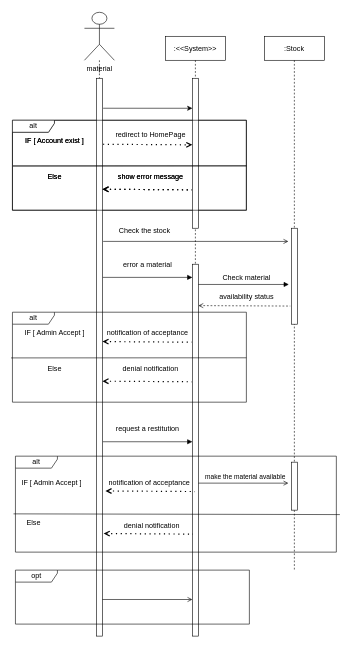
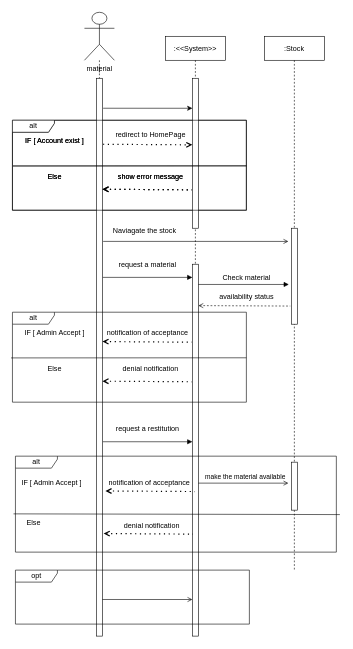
  <mxCell id="0" />
  <mxCell id="1" parent="0" />
  <mxCell id="2" value="alt" style="shape=umlFrame;whiteSpace=wrap;html=1;width=70;height=20;" parent="1" vertex="1"><mxGeometry x="20" y="200" width="390" height="150" as="geometry" /></mxCell>
  <mxCell id="3" value=":&lt;&lt;System&gt;&gt;" style="shape=umlLifeline;perimeter=lifelinePerimeter;container=1;collapsible=0;recursiveResize=0;rounded=0;shadow=0;strokeWidth=1;" parent="1" vertex="1"><mxGeometry x="275" y="60" width="100" height="870" as="geometry" /></mxCell>
  <mxCell id="4" value="" style="points=[];perimeter=orthogonalPerimeter;rounded=0;shadow=0;strokeWidth=1;" parent="3" vertex="1"><mxGeometry x="45" y="70" width="10" height="250" as="geometry" /></mxCell>
  <mxCell id="5" value="request a restitution" style="text;html=1;align=center;verticalAlign=middle;resizable=0;points=[];autosize=1;strokeColor=none;fillColor=none;" vertex="1" parent="3"><mxGeometry x="-95" y="640" width="130" height="30" as="geometry" /></mxCell>
  <mxCell id="6" value="" style="endArrow=block;html=1;rounded=0;exitX=0.216;exitY=-0.12;exitDx=0;exitDy=0;exitPerimeter=0;endFill=1;" edge="1" parent="3"><mxGeometry width="50" height="50" relative="1" as="geometry"><mxPoint x="-104.4" y="675.96" as="sourcePoint" /><mxPoint x="45" y="676" as="targetPoint" /></mxGeometry></mxCell>
  <mxCell id="7" value=":Stock" style="shape=umlLifeline;perimeter=lifelinePerimeter;container=1;collapsible=0;recursiveResize=0;rounded=0;shadow=0;strokeWidth=1;" parent="1" vertex="1"><mxGeometry x="440" y="60" width="100" height="890" as="geometry" /></mxCell>
  <mxCell id="8" value="" style="points=[];perimeter=orthogonalPerimeter;rounded=0;shadow=0;strokeWidth=1;" parent="7" vertex="1"><mxGeometry x="45" y="320" width="10" height="160" as="geometry" /></mxCell>
  <mxCell id="9" value="" style="points=[];perimeter=orthogonalPerimeter;rounded=0;shadow=0;strokeWidth=1;" vertex="1" parent="7"><mxGeometry x="45" y="710" width="10" height="80" as="geometry" /></mxCell>
  <mxCell id="10" style="rounded=0;orthogonalLoop=1;jettySize=auto;html=1;dashed=1;endArrow=none;endFill=0;startArrow=none;" parent="1" edge="1"><mxGeometry relative="1" as="geometry"><mxPoint x="165" y="443" as="sourcePoint" /><mxPoint x="165" y="580" as="targetPoint" /></mxGeometry></mxCell>
  <mxCell id="11" value="material" style="shape=umlActor;verticalLabelPosition=bottom;verticalAlign=top;html=1;outlineConnect=0;" parent="1" vertex="1"><mxGeometry x="140" y="20" width="50" height="80" as="geometry" /></mxCell>
  <mxCell id="12" value="" style="rounded=0;whiteSpace=wrap;html=1;labelPosition=center;verticalLabelPosition=top;align=center;verticalAlign=bottom;flipH=0;flipV=0;direction=south;" parent="1" vertex="1"><mxGeometry x="160" y="130" width="10" height="930" as="geometry" /></mxCell>
  <mxCell id="13" value="" style="edgeStyle=orthogonalEdgeStyle;rounded=0;orthogonalLoop=1;jettySize=auto;html=1;dashed=1;endArrow=none;endFill=0;" parent="1" source="11" target="12" edge="1"><mxGeometry relative="1" as="geometry"><mxPoint x="165" y="100" as="sourcePoint" /><mxPoint x="165" y="340" as="targetPoint" /></mxGeometry></mxCell>
  <mxCell id="14" value="" style="endArrow=classic;html=1;rounded=0;exitX=0.216;exitY=-0.12;exitDx=0;exitDy=0;exitPerimeter=0;" edge="1" parent="1"><mxGeometry width="50" height="50" relative="1" as="geometry"><mxPoint x="171.2" y="179.96" as="sourcePoint" /><mxPoint x="320" y="180" as="targetPoint" /></mxGeometry></mxCell>
  <mxCell id="15" value="IF [ Account exist ]" style="text;html=1;align=center;verticalAlign=middle;resizable=0;points=[];autosize=1;strokeColor=none;fillColor=none;" vertex="1" parent="1"><mxGeometry x="30" y="220" width="120" height="30" as="geometry" /></mxCell>
  <mxCell id="16" value="" style="endArrow=none;html=1;rounded=0;exitX=0.002;exitY=0.508;exitDx=0;exitDy=0;exitPerimeter=0;" edge="1" parent="1" source="2"><mxGeometry width="50" height="50" relative="1" as="geometry"><mxPoint x="460" y="300" as="sourcePoint" /><mxPoint x="410" y="276" as="targetPoint" /></mxGeometry></mxCell>
  <mxCell id="17" value="redirect to HomePage" style="text;html=1;align=center;verticalAlign=middle;resizable=0;points=[];autosize=1;strokeColor=none;fillColor=none;" vertex="1" parent="1"><mxGeometry x="180" y="210" width="140" height="30" as="geometry" /></mxCell>
  <mxCell id="18" value="Else" style="text;html=1;align=center;verticalAlign=middle;resizable=0;points=[];autosize=1;strokeColor=none;fillColor=none;" vertex="1" parent="1"><mxGeometry x="65" y="280" width="50" height="30" as="geometry" /></mxCell>
  <mxCell id="19" value="" style="endArrow=none;dashed=1;html=1;dashPattern=1 3;strokeWidth=2;rounded=0;exitX=0.358;exitY=-0.04;exitDx=0;exitDy=0;exitPerimeter=0;entryX=-0.08;entryY=0.361;entryDx=0;entryDy=0;entryPerimeter=0;startArrow=open;startFill=0;" edge="1" parent="1"><mxGeometry width="50" height="50" relative="1" as="geometry"><mxPoint x="170" y="315" as="sourcePoint" /><mxPoint x="319" y="316" as="targetPoint" /></mxGeometry></mxCell>
  <mxCell id="20" value="show error message" style="text;html=1;align=center;verticalAlign=middle;resizable=0;points=[];autosize=1;strokeColor=none;fillColor=none;" vertex="1" parent="1"><mxGeometry x="185" y="280" width="130" height="30" as="geometry" /></mxCell>
  <mxCell id="21" value="" style="endArrow=open;html=1;rounded=0;exitX=0.216;exitY=-0.12;exitDx=0;exitDy=0;exitPerimeter=0;endFill=0;" edge="1" parent="1"><mxGeometry width="50" height="50" relative="1" as="geometry"><mxPoint x="171.2" y="401.96" as="sourcePoint" /><mxPoint x="480" y="402" as="targetPoint" /></mxGeometry></mxCell>
- <mxCell id="22" value="Check the stock" style="text;html=1;align=center;verticalAlign=middle;resizable=0;points=[];autosize=1;strokeColor=none;fillColor=none;" vertex="1" parent="1"><mxGeometry x="175" y="370" width="130" height="30" as="geometry" /></mxCell>
+ <mxCell id="22" value="Naviagate the stock" style="text;html=1;align=center;verticalAlign=middle;resizable=0;points=[];autosize=1;strokeColor=none;fillColor=none;" vertex="1" parent="1"><mxGeometry x="175" y="370" width="130" height="30" as="geometry" /></mxCell>
  <mxCell id="23" value="" style="endArrow=block;html=1;rounded=0;endFill=1;entryX=-0.42;entryY=0.586;entryDx=0;entryDy=0;entryPerimeter=0;" edge="1" parent="1" source="3" target="8"><mxGeometry width="50" height="50" relative="1" as="geometry"><mxPoint x="328" y="472.82" as="sourcePoint" /><mxPoint x="480" y="459" as="targetPoint" /></mxGeometry></mxCell>
- <mxCell id="24" value="error a material" style="text;html=1;align=center;verticalAlign=middle;resizable=0;points=[];autosize=1;strokeColor=none;fillColor=none;" vertex="1" parent="1"><mxGeometry x="185" y="426" width="120" height="30" as="geometry" /></mxCell>
+ <mxCell id="24" value="request a material" style="text;html=1;align=center;verticalAlign=middle;resizable=0;points=[];autosize=1;strokeColor=none;fillColor=none;" vertex="1" parent="1"><mxGeometry x="185" y="426" width="120" height="30" as="geometry" /></mxCell>
  <mxCell id="25" value="" style="endArrow=block;html=1;rounded=0;exitX=0.216;exitY=-0.12;exitDx=0;exitDy=0;exitPerimeter=0;endFill=1;" edge="1" parent="1" target="26"><mxGeometry width="50" height="50" relative="1" as="geometry"><mxPoint x="170.6" y="461.96" as="sourcePoint" /><mxPoint x="479.4" y="462" as="targetPoint" /></mxGeometry></mxCell>
  <mxCell id="26" value="" style="points=[];perimeter=orthogonalPerimeter;rounded=0;shadow=0;strokeWidth=1;" vertex="1" parent="1"><mxGeometry x="320" y="440" width="10" height="620" as="geometry" /></mxCell>
  <mxCell id="27" value="Check material" style="text;html=1;align=center;verticalAlign=middle;resizable=0;points=[];autosize=1;strokeColor=none;fillColor=none;" vertex="1" parent="1"><mxGeometry x="350" y="448" width="120" height="30" as="geometry" /></mxCell>
  <mxCell id="28" value="" style="endArrow=none;html=1;rounded=0;exitX=0.8;exitY=0.462;exitDx=0;exitDy=0;exitPerimeter=0;endFill=0;entryX=-0.18;entryY=0.811;entryDx=0;entryDy=0;entryPerimeter=0;startArrow=open;startFill=0;dashed=1;" edge="1" parent="1" target="8"><mxGeometry width="50" height="50" relative="1" as="geometry"><mxPoint x="330" y="509" as="sourcePoint" /><mxPoint x="480" y="510" as="targetPoint" /></mxGeometry></mxCell>
  <mxCell id="29" value="availability status" style="text;html=1;align=center;verticalAlign=middle;resizable=0;points=[];autosize=1;strokeColor=none;fillColor=none;" vertex="1" parent="1"><mxGeometry x="355" y="480" width="110" height="30" as="geometry" /></mxCell>
  <mxCell id="30" value="" style="endArrow=none;html=1;rounded=0;exitX=0.002;exitY=0.508;exitDx=0;exitDy=0;exitPerimeter=0;" edge="1" source="37" parent="1"><mxGeometry width="50" height="50" relative="1" as="geometry"><mxPoint x="460" y="300" as="sourcePoint" /><mxPoint x="410" y="276" as="targetPoint" /></mxGeometry></mxCell>
  <mxCell id="31" value="Else" style="text;html=1;align=center;verticalAlign=middle;resizable=0;points=[];autosize=1;strokeColor=none;fillColor=none;" vertex="1" parent="1"><mxGeometry x="65" y="280" width="50" height="30" as="geometry" /></mxCell>
  <mxCell id="32" value="IF [ Account exist ]" style="text;html=1;align=center;verticalAlign=middle;resizable=0;points=[];autosize=1;strokeColor=none;fillColor=none;" vertex="1" parent="1"><mxGeometry x="30" y="220" width="120" height="30" as="geometry" /></mxCell>
  <mxCell id="33" value="" style="endArrow=none;dashed=1;html=1;dashPattern=1 3;strokeWidth=2;rounded=0;exitX=0.358;exitY=-0.04;exitDx=0;exitDy=0;exitPerimeter=0;entryX=-0.08;entryY=0.361;entryDx=0;entryDy=0;entryPerimeter=0;startArrow=open;startFill=0;" edge="1" parent="1"><mxGeometry width="50" height="50" relative="1" as="geometry"><mxPoint x="170" y="315" as="sourcePoint" /><mxPoint x="319" y="316" as="targetPoint" /></mxGeometry></mxCell>
  <mxCell id="34" value="show error message" style="text;html=1;align=center;verticalAlign=middle;resizable=0;points=[];autosize=1;strokeColor=none;fillColor=none;" vertex="1" parent="1"><mxGeometry x="185" y="280" width="130" height="30" as="geometry" /></mxCell>
  <mxCell id="35" value="alt" style="shape=umlFrame;whiteSpace=wrap;html=1;width=70;height=20;" vertex="1" parent="1"><mxGeometry x="20" y="520" width="390" height="150" as="geometry" /></mxCell>
  <mxCell id="36" value="Else" style="text;html=1;align=center;verticalAlign=middle;resizable=0;points=[];autosize=1;strokeColor=none;fillColor=none;" vertex="1" parent="1"><mxGeometry x="65" y="600" width="50" height="30" as="geometry" /></mxCell>
  <mxCell id="37" value="alt" style="shape=umlFrame;whiteSpace=wrap;html=1;width=70;height=20;" vertex="1" parent="1"><mxGeometry x="20" y="200" width="390" height="150" as="geometry" /></mxCell>
  <mxCell id="38" value="IF [ Admin Accept ]" style="text;html=1;align=center;verticalAlign=middle;resizable=0;points=[];autosize=1;strokeColor=none;fillColor=none;" vertex="1" parent="1"><mxGeometry x="30" y="540" width="120" height="30" as="geometry" /></mxCell>
  <mxCell id="39" value="" style="endArrow=none;dashed=1;html=1;dashPattern=1 3;strokeWidth=2;rounded=0;exitX=0.358;exitY=-0.04;exitDx=0;exitDy=0;exitPerimeter=0;entryX=-0.08;entryY=0.361;entryDx=0;entryDy=0;entryPerimeter=0;startArrow=open;startFill=0;" edge="1" parent="1"><mxGeometry width="50" height="50" relative="1" as="geometry"><mxPoint x="170" y="635" as="sourcePoint" /><mxPoint x="319" y="636" as="targetPoint" /></mxGeometry></mxCell>
  <mxCell id="40" value="denial notification" style="text;html=1;align=center;verticalAlign=middle;resizable=0;points=[];autosize=1;strokeColor=none;fillColor=none;" vertex="1" parent="1"><mxGeometry x="190" y="600" width="120" height="30" as="geometry" /></mxCell>
  <mxCell id="41" value="" style="endArrow=open;dashed=1;html=1;dashPattern=1 3;strokeWidth=2;rounded=0;exitX=0.358;exitY=-0.04;exitDx=0;exitDy=0;exitPerimeter=0;entryX=-0.08;entryY=0.361;entryDx=0;entryDy=0;entryPerimeter=0;startArrow=none;startFill=0;endFill=0;" edge="1" parent="1"><mxGeometry width="50" height="50" relative="1" as="geometry"><mxPoint x="171" y="240" as="sourcePoint" /><mxPoint x="320" y="241" as="targetPoint" /></mxGeometry></mxCell>
  <mxCell id="42" value="" style="endArrow=none;html=1;rounded=0;exitX=-0.006;exitY=0.508;exitDx=0;exitDy=0;exitPerimeter=0;" edge="1" parent="1" source="35"><mxGeometry width="50" height="50" relative="1" as="geometry"><mxPoint x="470" y="400" as="sourcePoint" /><mxPoint x="410" y="596" as="targetPoint" /></mxGeometry></mxCell>
  <mxCell id="43" value="" style="endArrow=none;dashed=1;html=1;dashPattern=1 3;strokeWidth=2;rounded=0;exitX=0.358;exitY=-0.04;exitDx=0;exitDy=0;exitPerimeter=0;entryX=-0.08;entryY=0.361;entryDx=0;entryDy=0;entryPerimeter=0;startArrow=open;startFill=0;" edge="1" parent="1"><mxGeometry width="50" height="50" relative="1" as="geometry"><mxPoint x="170" y="569" as="sourcePoint" /><mxPoint x="319" y="570" as="targetPoint" /></mxGeometry></mxCell>
  <mxCell id="44" value="notification of acceptance" style="text;html=1;align=center;verticalAlign=middle;resizable=0;points=[];autosize=1;strokeColor=none;fillColor=none;" vertex="1" parent="1"><mxGeometry x="165" y="540" width="160" height="30" as="geometry" /></mxCell>
  <mxCell id="45" value="alt" style="shape=umlFrame;whiteSpace=wrap;html=1;width=70;height=20;" vertex="1" parent="1"><mxGeometry x="25" y="760" width="535" height="160" as="geometry" /></mxCell>
  <mxCell id="46" value="Else" style="text;html=1;align=center;verticalAlign=middle;resizable=0;points=[];autosize=1;strokeColor=none;fillColor=none;" vertex="1" parent="1"><mxGeometry x="30" y="857" width="50" height="30" as="geometry" /></mxCell>
  <mxCell id="47" value="IF [ Admin Accept ]" style="text;html=1;align=center;verticalAlign=middle;resizable=0;points=[];autosize=1;strokeColor=none;fillColor=none;" vertex="1" parent="1"><mxGeometry x="25" y="790" width="120" height="30" as="geometry" /></mxCell>
  <mxCell id="48" value="" style="endArrow=none;dashed=1;html=1;dashPattern=1 3;strokeWidth=2;rounded=0;exitX=0.358;exitY=-0.04;exitDx=0;exitDy=0;exitPerimeter=0;entryX=-0.08;entryY=0.361;entryDx=0;entryDy=0;entryPerimeter=0;startArrow=open;startFill=0;" edge="1" parent="1"><mxGeometry width="50" height="50" relative="1" as="geometry"><mxPoint x="172" y="889" as="sourcePoint" /><mxPoint x="321" y="890" as="targetPoint" /></mxGeometry></mxCell>
  <mxCell id="49" value="denial notification" style="text;html=1;align=center;verticalAlign=middle;resizable=0;points=[];autosize=1;strokeColor=none;fillColor=none;" vertex="1" parent="1"><mxGeometry x="192" y="861" width="120" height="30" as="geometry" /></mxCell>
  <mxCell id="50" value="" style="endArrow=none;html=1;rounded=0;exitX=-0.006;exitY=0.508;exitDx=0;exitDy=0;exitPerimeter=0;entryX=1.011;entryY=0.516;entryDx=0;entryDy=0;entryPerimeter=0;" edge="1" parent="1"><mxGeometry width="50" height="50" relative="1" as="geometry"><mxPoint x="21.79" y="856.2" as="sourcePoint" /><mxPoint x="565.885" y="857.4" as="targetPoint" /></mxGeometry></mxCell>
  <mxCell id="51" value="" style="endArrow=none;dashed=1;html=1;dashPattern=1 3;strokeWidth=2;rounded=0;exitX=0.358;exitY=-0.04;exitDx=0;exitDy=0;exitPerimeter=0;entryX=-0.08;entryY=0.361;entryDx=0;entryDy=0;entryPerimeter=0;startArrow=open;startFill=0;" edge="1" parent="1"><mxGeometry width="50" height="50" relative="1" as="geometry"><mxPoint x="175" y="818" as="sourcePoint" /><mxPoint x="324" y="819" as="targetPoint" /></mxGeometry></mxCell>
  <mxCell id="52" value="notification of acceptance" style="text;html=1;align=center;verticalAlign=middle;resizable=0;points=[];autosize=1;strokeColor=none;fillColor=none;" vertex="1" parent="1"><mxGeometry x="168" y="790" width="160" height="30" as="geometry" /></mxCell>
  <mxCell id="53" value="make the material available" style="text;html=1;align=center;verticalAlign=middle;resizable=0;points=[];autosize=1;strokeColor=none;fillColor=none;fontSize=11;" vertex="1" parent="1"><mxGeometry x="328" y="779" width="160" height="30" as="geometry" /></mxCell>
  <mxCell id="54" value="" style="endArrow=open;html=1;rounded=0;exitX=0.216;exitY=-0.12;exitDx=0;exitDy=0;exitPerimeter=0;endFill=0;" edge="1" parent="1"><mxGeometry width="50" height="50" relative="1" as="geometry"><mxPoint x="330" y="804.96" as="sourcePoint" /><mxPoint x="480" y="805" as="targetPoint" /></mxGeometry></mxCell>
  <mxCell id="55" value="opt" style="shape=umlFrame;whiteSpace=wrap;html=1;width=70;height=20;" vertex="1" parent="1"><mxGeometry x="25" y="950" width="390" height="90" as="geometry" /></mxCell>
  <mxCell id="56" value="" style="endArrow=open;html=1;rounded=0;exitX=0.216;exitY=-0.12;exitDx=0;exitDy=0;exitPerimeter=0;endFill=0;" edge="1" parent="1"><mxGeometry width="50" height="50" relative="1" as="geometry"><mxPoint x="170" y="998.96" as="sourcePoint" /><mxPoint x="320" y="999" as="targetPoint" /></mxGeometry></mxCell>
